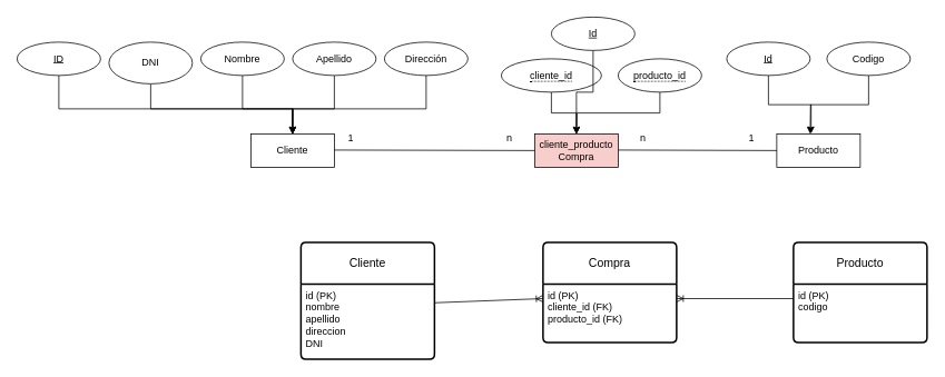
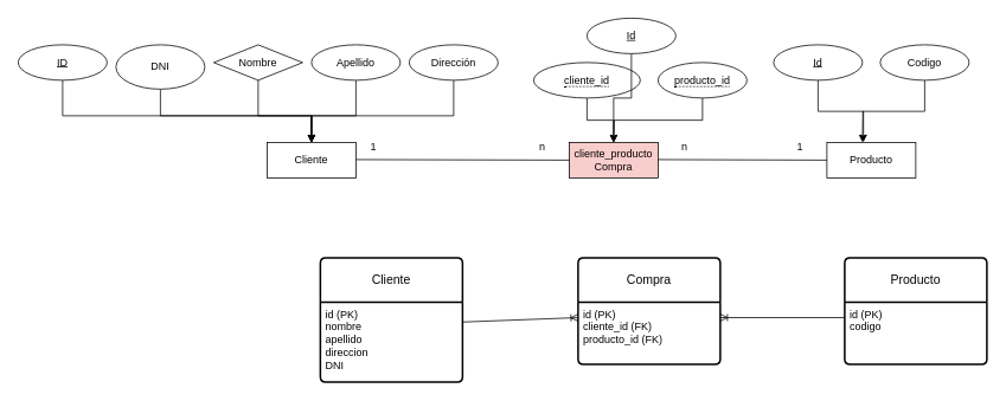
  <mxCell id="0" />
  <mxCell id="1" parent="0" />
  <mxCell id="2" value="Cliente" style="swimlane;childLayout=stackLayout;horizontal=1;startSize=50;horizontalStack=0;rounded=1;fontSize=14;fontStyle=0;strokeWidth=2;resizeParent=0;resizeLast=1;shadow=0;dashed=0;align=center;arcSize=4;whiteSpace=wrap;html=1;" vertex="1" parent="1"><mxGeometry x="360" y="290" width="160" height="140" as="geometry" /></mxCell>
  <mxCell id="3" value="id (PK)&lt;div&gt;nombre&lt;br&gt;apellido&lt;/div&gt;&lt;div&gt;direccion&lt;/div&gt;&lt;div&gt;DNI&lt;/div&gt;&lt;div&gt;&lt;br&gt;&lt;/div&gt;" style="align=left;strokeColor=none;fillColor=none;spacingLeft=4;fontSize=12;verticalAlign=top;resizable=0;rotatable=0;part=1;html=1;" vertex="1" parent="2"><mxGeometry y="50" width="160" height="90" as="geometry" /></mxCell>
  <mxCell id="4" value="Producto" style="swimlane;childLayout=stackLayout;horizontal=1;startSize=50;horizontalStack=0;rounded=1;fontSize=14;fontStyle=0;strokeWidth=2;resizeParent=0;resizeLast=1;shadow=0;dashed=0;align=center;arcSize=4;whiteSpace=wrap;html=1;" vertex="1" parent="1"><mxGeometry x="950" y="290" width="160" height="120" as="geometry" /></mxCell>
  <mxCell id="5" value="&lt;div&gt;id (PK)&lt;/div&gt;&lt;div&gt;codigo&lt;/div&gt;" style="align=left;strokeColor=none;fillColor=none;spacingLeft=4;fontSize=12;verticalAlign=top;resizable=0;rotatable=0;part=1;html=1;" vertex="1" parent="4"><mxGeometry y="50" width="160" height="70" as="geometry" /></mxCell>
  <mxCell id="6" style="edgeStyle=orthogonalEdgeStyle;rounded=0;orthogonalLoop=1;jettySize=auto;html=1;exitX=0.5;exitY=1;exitDx=0;exitDy=0;entryX=0.5;entryY=0;entryDx=0;entryDy=0;" edge="1" parent="1" source="7" target="14"><mxGeometry relative="1" as="geometry" /></mxCell>
  <mxCell id="7" value="DNI" style="ellipse;whiteSpace=wrap;html=1;align=center;" vertex="1" parent="1"><mxGeometry x="130" y="50" width="100" height="50" as="geometry" /></mxCell>
  <mxCell id="8" style="edgeStyle=orthogonalEdgeStyle;rounded=0;orthogonalLoop=1;jettySize=auto;html=1;exitX=0.5;exitY=1;exitDx=0;exitDy=0;entryX=0.5;entryY=0;entryDx=0;entryDy=0;" edge="1" parent="1" source="9" target="14"><mxGeometry relative="1" as="geometry"><mxPoint x="330" y="150" as="targetPoint" /><Array as="points"><mxPoint x="290" y="130" /><mxPoint y="130" x="350" /></Array></mxGeometry></mxCell>
- <mxCell id="9" value="Nombre" style="ellipse;whiteSpace=wrap;html=1;align=center;" vertex="1" parent="1"><mxGeometry x="240" y="50" width="100" height="40" as="geometry" /></mxCell>
+ <mxCell id="9" value="Nombre" style="rhombus;whiteSpace=wrap;html=1;align=center;" vertex="1" parent="1"><mxGeometry x="240" y="50" width="100" height="40" as="geometry" /></mxCell>
  <mxCell id="10" style="edgeStyle=orthogonalEdgeStyle;rounded=0;orthogonalLoop=1;jettySize=auto;html=1;exitX=0.5;exitY=1;exitDx=0;exitDy=0;entryX=0.5;entryY=0;entryDx=0;entryDy=0;" edge="1" parent="1" source="11" target="14"><mxGeometry relative="1" as="geometry"><mxPoint x="330" y="150" as="targetPoint" /><Array as="points"><mxPoint x="400" y="130" /><mxPoint y="130" x="350" /></Array></mxGeometry></mxCell>
  <mxCell id="11" value="Apellido" style="ellipse;whiteSpace=wrap;html=1;align=center;" vertex="1" parent="1"><mxGeometry y="50" width="100" height="40" as="geometry" x="350" /></mxCell>
  <mxCell id="12" style="edgeStyle=orthogonalEdgeStyle;rounded=0;orthogonalLoop=1;jettySize=auto;html=1;exitX=0.5;exitY=1;exitDx=0;exitDy=0;entryX=0.5;entryY=0;entryDx=0;entryDy=0;" edge="1" parent="1" source="13" target="14"><mxGeometry relative="1" as="geometry"><Array as="points"><mxPoint x="510" y="130" /><mxPoint y="130" x="350" /></Array></mxGeometry></mxCell>
  <mxCell id="13" value="Dirección" style="ellipse;whiteSpace=wrap;html=1;align=center;" vertex="1" parent="1"><mxGeometry x="460" y="50" width="100" height="40" as="geometry" /></mxCell>
  <mxCell id="14" value="Cliente" style="whiteSpace=wrap;html=1;align=center;" vertex="1" parent="1"><mxGeometry x="300" y="160" width="100" height="40" as="geometry" /></mxCell>
  <mxCell id="15" value="Producto" style="whiteSpace=wrap;html=1;align=center;" vertex="1" parent="1"><mxGeometry x="930" y="160" width="100" height="40" as="geometry" /></mxCell>
  <mxCell id="16" style="edgeStyle=orthogonalEdgeStyle;rounded=0;orthogonalLoop=1;jettySize=auto;html=1;exitX=0.5;exitY=1;exitDx=0;exitDy=0;" edge="1" parent="1" source="17"><mxGeometry relative="1" as="geometry"><mxPoint x="970" y="160" as="targetPoint" /></mxGeometry></mxCell>
  <mxCell id="17" value="Codigo" style="ellipse;whiteSpace=wrap;html=1;align=center;" vertex="1" parent="1"><mxGeometry x="990" y="50" width="100" height="40" as="geometry" /></mxCell>
  <mxCell id="18" style="edgeStyle=orthogonalEdgeStyle;rounded=0;orthogonalLoop=1;jettySize=auto;html=1;exitX=0.5;exitY=1;exitDx=0;exitDy=0;entryX=0.5;entryY=0;entryDx=0;entryDy=0;" edge="1" parent="1" source="19" target="14"><mxGeometry relative="1" as="geometry"><Array as="points"><mxPoint x="70" y="130" /><mxPoint y="130" x="350" /></Array></mxGeometry></mxCell>
  <mxCell id="19" value="ID" style="ellipse;whiteSpace=wrap;html=1;align=center;fontStyle=4;" vertex="1" parent="1"><mxGeometry x="20" y="50" width="100" height="40" as="geometry" /></mxCell>
  <mxCell id="20" value="Id" style="ellipse;whiteSpace=wrap;html=1;align=center;fontStyle=4;" vertex="1" parent="1"><mxGeometry x="870" y="50" width="100" height="40" as="geometry" /></mxCell>
  <mxCell id="21" style="edgeStyle=orthogonalEdgeStyle;rounded=0;orthogonalLoop=1;jettySize=auto;html=1;exitX=0.5;exitY=1;exitDx=0;exitDy=0;entryX=0.411;entryY=-0.01;entryDx=0;entryDy=0;entryPerimeter=0;" edge="1" parent="1" source="20" target="15"><mxGeometry relative="1" as="geometry"><Array as="points"><mxPoint x="920" y="125" /><mxPoint x="971" y="125" /></Array></mxGeometry></mxCell>
  <mxCell id="22" value="cliente_producto&lt;br&gt;Compra" style="whiteSpace=wrap;html=1;align=center;fillColor=#f8cecc;" vertex="1" parent="1"><mxGeometry x="640" y="160" width="100" height="40" as="geometry" /></mxCell>
  <mxCell id="23" style="edgeStyle=orthogonalEdgeStyle;rounded=0;orthogonalLoop=1;jettySize=auto;html=1;exitX=0.5;exitY=1;exitDx=0;exitDy=0;entryX=0.5;entryY=0;entryDx=0;entryDy=0;" edge="1" parent="1" source="24" target="22"><mxGeometry relative="1" as="geometry" /></mxCell>
  <mxCell id="24" value="&lt;span style=&quot;border-bottom: 1px dotted&quot;&gt;cliente_id&lt;/span&gt;" style="ellipse;whiteSpace=wrap;html=1;align=center;" vertex="1" parent="1"><mxGeometry x="600" y="70" width="120" height="40" as="geometry" /></mxCell>
  <mxCell id="25" style="edgeStyle=orthogonalEdgeStyle;rounded=0;orthogonalLoop=1;jettySize=auto;html=1;exitX=0.5;exitY=1;exitDx=0;exitDy=0;" edge="1" parent="1" source="26"><mxGeometry relative="1" as="geometry"><mxPoint x="690" y="160" as="targetPoint" /></mxGeometry></mxCell>
  <mxCell id="26" value="&lt;span style=&quot;border-bottom: 1px dotted&quot;&gt;producto_id&lt;/span&gt;" style="ellipse;whiteSpace=wrap;html=1;align=center;" vertex="1" parent="1"><mxGeometry x="740" y="70" width="100" height="40" as="geometry" /></mxCell>
  <mxCell id="27" value="" style="endArrow=none;html=1;rounded=0;entryX=0;entryY=0.5;entryDx=0;entryDy=0;" edge="1" parent="1" target="22"><mxGeometry relative="1" as="geometry"><mxPoint x="400" y="179.41" as="sourcePoint" /><mxPoint x="560" y="179.41" as="targetPoint" /></mxGeometry></mxCell>
  <mxCell id="28" value="" style="endArrow=none;html=1;rounded=0;entryX=0;entryY=0.5;entryDx=0;entryDy=0;" edge="1" parent="1" target="15"><mxGeometry relative="1" as="geometry"><mxPoint x="740" y="179.41" as="sourcePoint" /><mxPoint x="900" y="179.41" as="targetPoint" /></mxGeometry></mxCell>
  <mxCell id="29" value="1" style="text;html=1;align=center;verticalAlign=middle;whiteSpace=wrap;rounded=0;" vertex="1" parent="1"><mxGeometry x="390" y="150" width="60" height="30" as="geometry" /></mxCell>
  <mxCell id="30" value="n" style="text;html=1;align=center;verticalAlign=middle;whiteSpace=wrap;rounded=0;" vertex="1" parent="1"><mxGeometry x="580" y="150" width="60" height="30" as="geometry" /></mxCell>
  <mxCell id="31" value="n" style="text;html=1;align=center;verticalAlign=middle;whiteSpace=wrap;rounded=0;" vertex="1" parent="1"><mxGeometry x="740" y="150" width="60" height="30" as="geometry" /></mxCell>
  <mxCell id="32" value="1" style="text;html=1;align=center;verticalAlign=middle;whiteSpace=wrap;rounded=0;" vertex="1" parent="1"><mxGeometry x="870" y="150" width="60" height="30" as="geometry" /></mxCell>
  <mxCell id="33" style="edgeStyle=orthogonalEdgeStyle;rounded=0;orthogonalLoop=1;jettySize=auto;html=1;exitX=0.5;exitY=1;exitDx=0;exitDy=0;entryX=0.5;entryY=0;entryDx=0;entryDy=0;" edge="1" parent="1" source="34" target="22"><mxGeometry relative="1" as="geometry" /></mxCell>
  <mxCell id="34" value="Id" style="ellipse;whiteSpace=wrap;html=1;align=center;fontStyle=4;" vertex="1" parent="1"><mxGeometry x="660" y="20" width="100" height="40" as="geometry" /></mxCell>
  <mxCell id="35" value="Compra" style="swimlane;childLayout=stackLayout;horizontal=1;startSize=50;horizontalStack=0;rounded=1;fontSize=14;fontStyle=0;strokeWidth=2;resizeParent=0;resizeLast=1;shadow=0;dashed=0;align=center;arcSize=4;whiteSpace=wrap;html=1;" vertex="1" parent="1"><mxGeometry x="650" y="290" width="160" height="120" as="geometry" /></mxCell>
  <mxCell id="36" value="id (PK)&lt;br&gt;cliente_id (FK)&lt;br&gt;&lt;div&gt;producto_id (FK)&lt;/div&gt;" style="align=left;strokeColor=none;fillColor=none;spacingLeft=4;fontSize=12;verticalAlign=top;resizable=0;rotatable=0;part=1;html=1;" vertex="1" parent="35"><mxGeometry y="50" width="160" height="70" as="geometry" /></mxCell>
  <mxCell id="37" value="" style="fontSize=12;html=1;endArrow=ERoneToMany;rounded=0;exitX=1;exitY=0.25;exitDx=0;exitDy=0;entryX=0;entryY=0.25;entryDx=0;entryDy=0;" edge="1" parent="1" source="3" target="36"><mxGeometry width="100" height="100" relative="1" as="geometry"><mxPoint x="570" y="340" as="sourcePoint" /><mxPoint x="670" y="240" as="targetPoint" /></mxGeometry></mxCell>
  <mxCell id="38" value="" style="fontSize=12;html=1;endArrow=ERoneToMany;rounded=0;entryX=1;entryY=0.25;entryDx=0;entryDy=0;exitX=0;exitY=0.25;exitDx=0;exitDy=0;" edge="1" parent="1" source="5" target="36"><mxGeometry width="100" height="100" relative="1" as="geometry"><mxPoint x="810" y="510" as="sourcePoint" /><mxPoint x="910" y="410" as="targetPoint" /></mxGeometry></mxCell>
